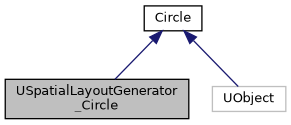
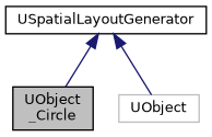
  digraph {
    node [color=black fillcolor=white fontname=Helvetica fontsize=10 shape=record style=filled]
    edge [color=midnightblue dir=back fontname=Helvetica fontsize=10 labelfontname=Helvetica labelfontsize=10 style=solid]
-   n1 [fillcolor=grey75 fontcolor=black height=0.2 label="USpatialLayoutGenerator\l_Circle" width=0.4]
-   n2 [height=0.2 label=Circle width=0.4]
+   n1 [fillcolor=grey75 fontcolor=black height=0.2 label="UObject\l_Circle" width=0.4]
+   n2 [height=0.2 label=USpatialLayoutGenerator width=0.4]
    n3 [color=grey75 height=0.2 label=UObject width=0.4]
    n2 -> n1
    n2 -> n3
  }
